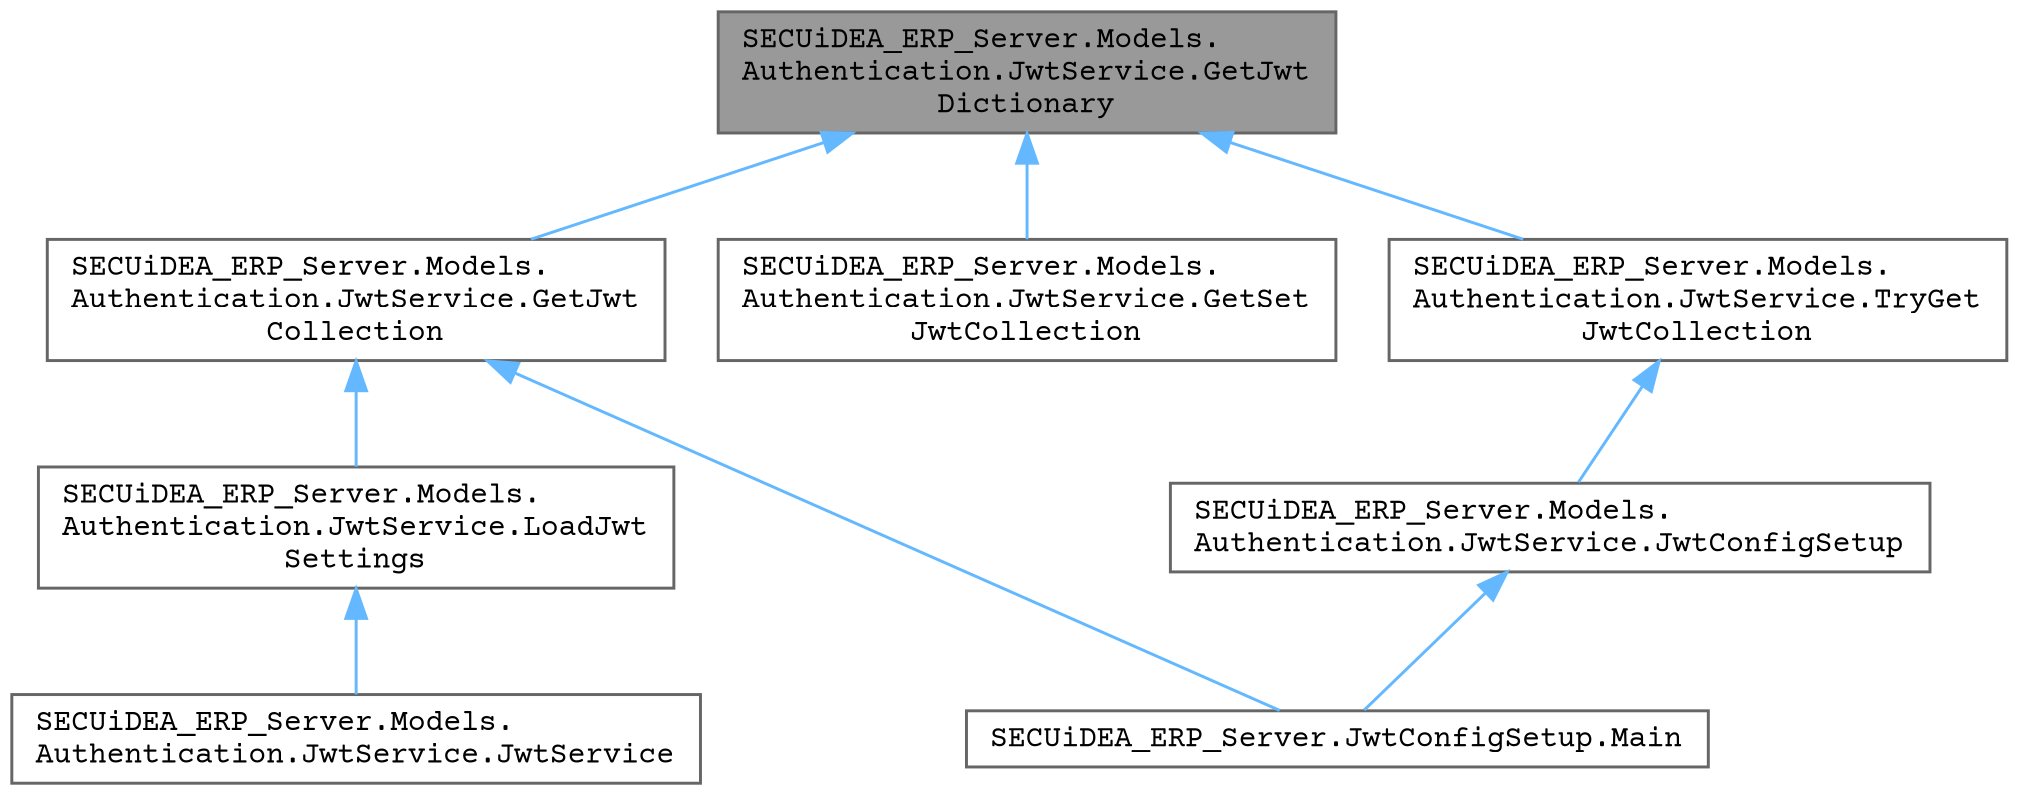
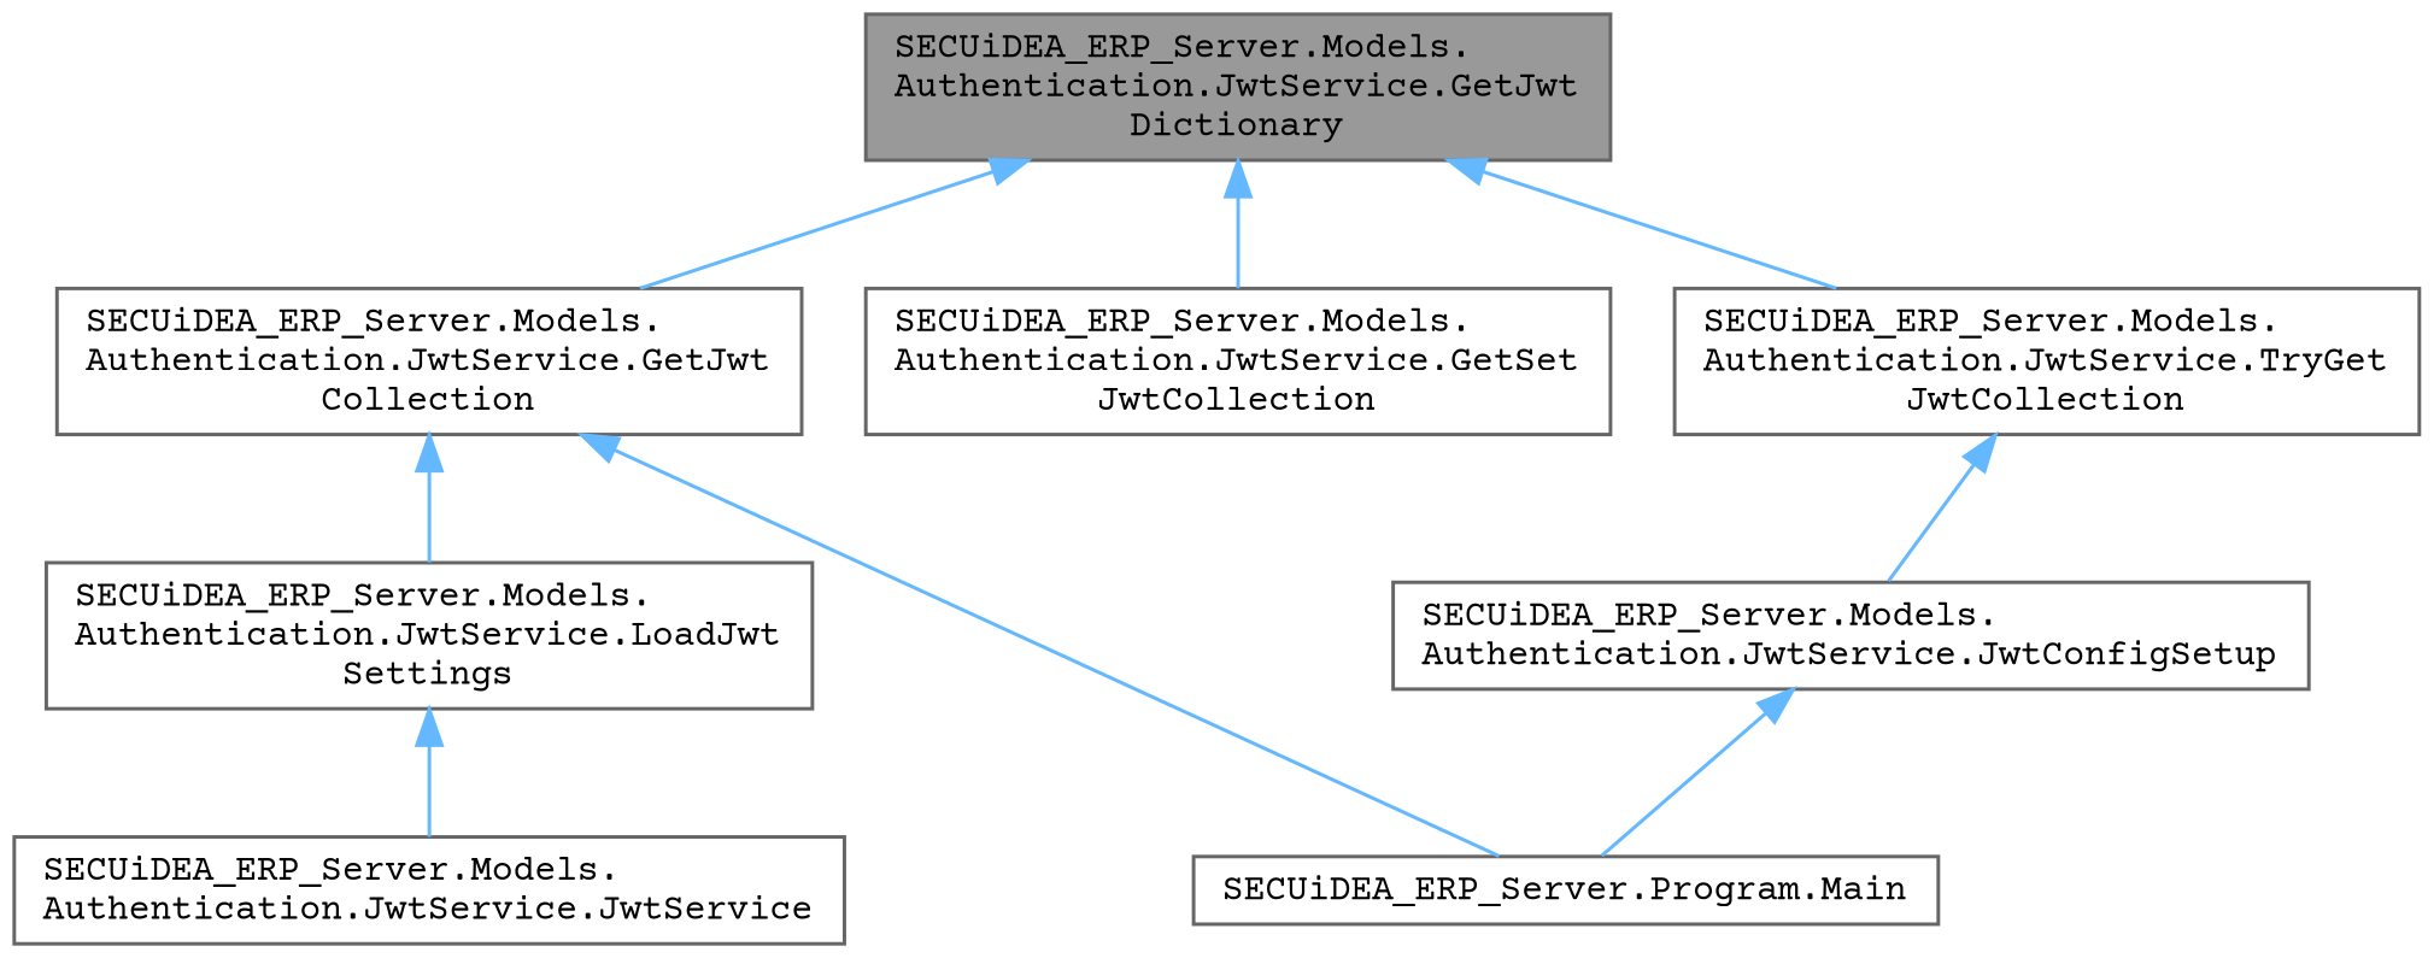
  digraph {
    rankdir=TB
    fontname="Courier Prime"
    node [color=grey40 fillcolor=white fontname="Courier Prime" fontsize=10 shape=box style=filled]
    edge [color=steelblue1 dir=back fontname="Courier Prime" fontsize=10 labelfontname=Helvetica labelfontsize=10 style=solid]
    n1 [color=gray40 fillcolor=grey60 fontcolor=black height=0.2 label="SECUiDEA_ERP_Server.Models.\lAuthentication.JwtService.GetJwt\lDictionary" width=0.4]
    n2 [height=0.2 label="SECUiDEA_ERP_Server.Models.\lAuthentication.JwtService.GetJwt\lCollection" width=0.4]
    n3 [height=0.2 label="SECUiDEA_ERP_Server.Models.\lAuthentication.JwtService.GetSet\lJwtCollection" width=0.4]
    n4 [height=0.2 label="SECUiDEA_ERP_Server.Models.\lAuthentication.JwtService.TryGet\lJwtCollection" width=0.4]
    n5 [height=0.2 label="SECUiDEA_ERP_Server.Models.\lAuthentication.JwtService.LoadJwt\lSettings" width=0.4]
-   n6 [height=0.2 label="SECUiDEA_ERP_Server.JwtConfigSetup.Main" width=0.4]
+   n6 [height=0.2 label="SECUiDEA_ERP_Server.Program.Main" width=0.4]
    n7 [height=0.2 label="SECUiDEA_ERP_Server.Models.\lAuthentication.JwtService.JwtService" width=0.4]
    n8 [height=0.2 label="SECUiDEA_ERP_Server.Models.\lAuthentication.JwtService.JwtConfigSetup" width=0.4]
    n1 -> n2
    n1 -> n3
    n1 -> n4
    n2 -> n5
    n2 -> n6
    n4 -> n8
    n5 -> n7
    n8 -> n6
  }
